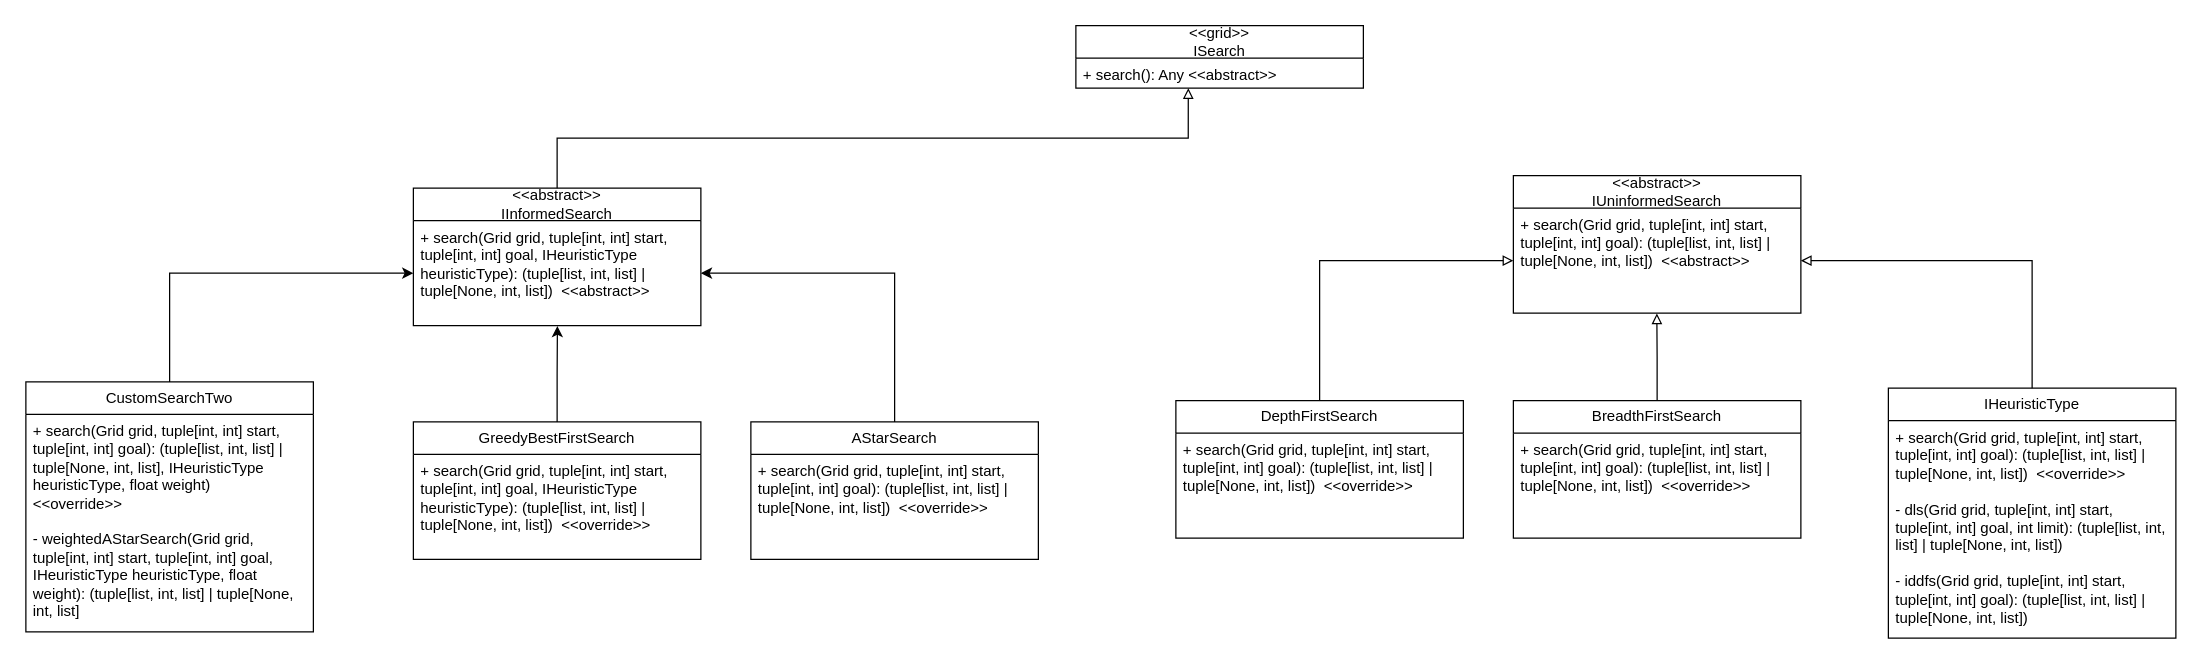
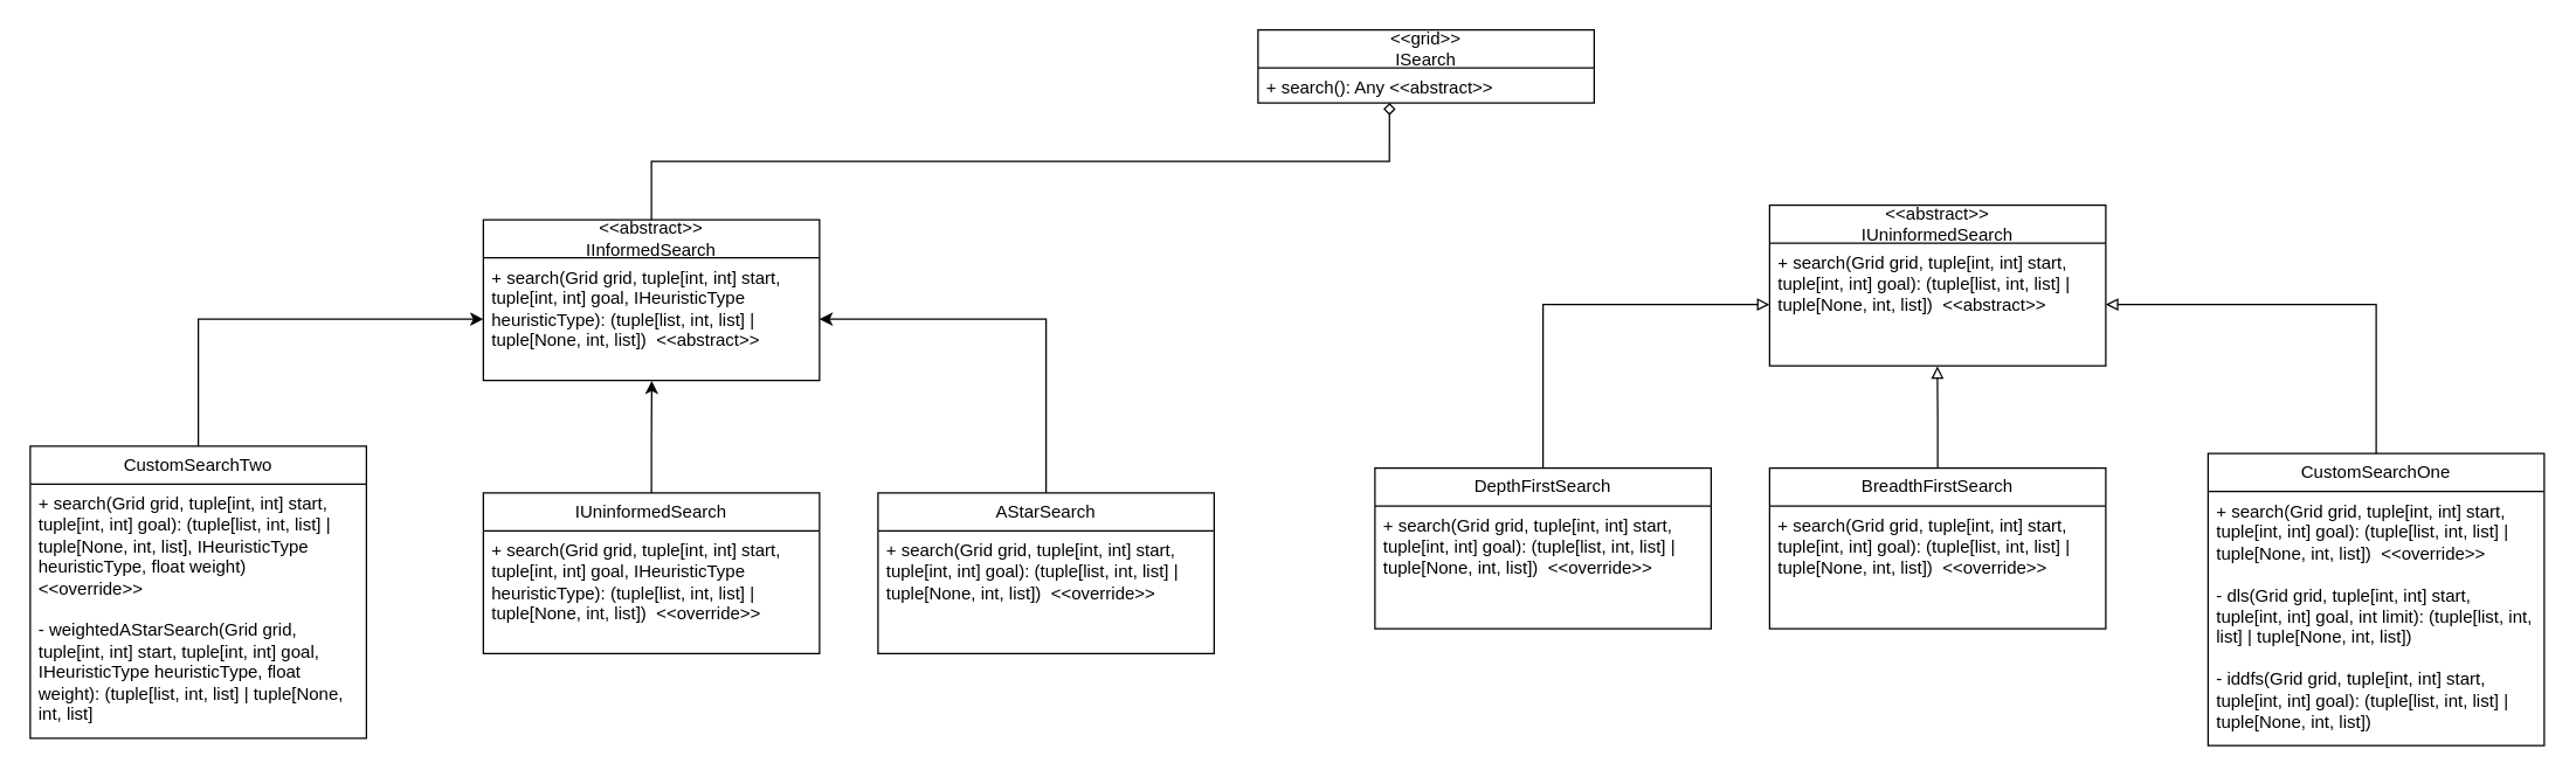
  <mxCell id="0" />
  <mxCell id="1" parent="0" />
  <mxCell id="2" value="&lt;div&gt;&amp;lt;&amp;lt;grid&amp;gt;&amp;gt;&lt;/div&gt;ISearch" style="swimlane;fontStyle=0;childLayout=stackLayout;horizontal=1;startSize=26;fillColor=none;horizontalStack=0;resizeParent=1;resizeParentMax=0;resizeLast=0;collapsible=1;marginBottom=0;whiteSpace=wrap;html=1;" parent="1" vertex="1"><mxGeometry x="860" y="20" width="230" height="50" as="geometry" /></mxCell>
  <mxCell id="3" value="+ search(): Any &amp;lt;&amp;lt;abstract&amp;gt;&amp;gt;" style="text;strokeColor=none;fillColor=none;align=left;verticalAlign=top;spacingLeft=4;spacingRight=4;overflow=hidden;rotatable=0;points=[[0,0.5],[1,0.5]];portConstraint=eastwest;whiteSpace=wrap;html=1;" parent="2" vertex="1"><mxGeometry y="26" width="230" height="24" as="geometry" /></mxCell>
  <mxCell id="4" value="&lt;div&gt;&amp;lt;&amp;lt;abstract&amp;gt;&amp;gt;&lt;/div&gt;IInformedSearch" style="swimlane;fontStyle=0;childLayout=stackLayout;horizontal=1;startSize=26;fillColor=none;horizontalStack=0;resizeParent=1;resizeParentMax=0;resizeLast=0;collapsible=1;marginBottom=0;whiteSpace=wrap;html=1;" parent="1" vertex="1"><mxGeometry x="330" y="150" width="230" height="110" as="geometry" /></mxCell>
  <mxCell id="5" value="+ search(Grid grid, tuple[int, int] start, tuple[int, int] goal, IHeuristicType heuristicType): (tuple[list, int, list] | tuple[None, int, list])&amp;nbsp; &amp;lt;&amp;lt;abstract&amp;gt;&amp;gt;" style="text;strokeColor=none;fillColor=none;align=left;verticalAlign=top;spacingLeft=4;spacingRight=4;overflow=hidden;rotatable=0;points=[[0,0.5],[1,0.5]];portConstraint=eastwest;whiteSpace=wrap;html=1;" parent="4" vertex="1"><mxGeometry y="26" width="230" height="84" as="geometry" /></mxCell>
- <mxCell id="6" style="edgeStyle=orthogonalEdgeStyle;rounded=0;orthogonalLoop=1;jettySize=auto;html=1;exitX=0.5;exitY=0;exitDx=0;exitDy=0;entryX=0.391;entryY=1;entryDx=0;entryDy=0;entryPerimeter=0;endArrow=block;endFill=0;" parent="1" source="4" target="3" edge="1"><mxGeometry relative="1" as="geometry" /></mxCell>
+ <mxCell id="6" style="edgeStyle=orthogonalEdgeStyle;rounded=0;orthogonalLoop=1;jettySize=auto;html=1;exitX=0.5;exitY=0;exitDx=0;exitDy=0;entryX=0.391;entryY=1;entryDx=0;entryDy=0;entryPerimeter=0;endArrow=diamond;endFill=0;" parent="1" source="4" target="3" edge="1"><mxGeometry relative="1" as="geometry" /></mxCell>
  <mxCell id="7" value="&lt;div&gt;&amp;lt;&amp;lt;abstract&amp;gt;&amp;gt;&lt;/div&gt;&lt;div&gt;IUninformedSearch&lt;/div&gt;" style="swimlane;fontStyle=0;childLayout=stackLayout;horizontal=1;startSize=26;fillColor=none;horizontalStack=0;resizeParent=1;resizeParentMax=0;resizeLast=0;collapsible=1;marginBottom=0;whiteSpace=wrap;html=1;" parent="1" vertex="1"><mxGeometry x="1210" y="140" width="230" height="110" as="geometry" /></mxCell>
  <mxCell id="8" value="+ search(Grid grid, tuple[int, int] start, tuple[int, int] goal): (tuple[list, int, list] | tuple[None, int, list])&amp;nbsp; &amp;lt;&amp;lt;abstract&amp;gt;&amp;gt;" style="text;strokeColor=none;fillColor=none;align=left;verticalAlign=top;spacingLeft=4;spacingRight=4;overflow=hidden;rotatable=0;points=[[0,0.5],[1,0.5]];portConstraint=eastwest;whiteSpace=wrap;html=1;" parent="7" vertex="1"><mxGeometry y="26" width="230" height="84" as="geometry" /></mxCell>
  <mxCell id="9" style="edgeStyle=orthogonalEdgeStyle;rounded=0;orthogonalLoop=1;jettySize=auto;html=1;exitX=0.5;exitY=0;exitDx=0;exitDy=0;entryX=0;entryY=0.5;entryDx=0;entryDy=0;endArrow=block;endFill=0;" parent="1" source="10" target="8" edge="1"><mxGeometry relative="1" as="geometry" /></mxCell>
  <mxCell id="10" value="DepthFirstSearch" style="swimlane;fontStyle=0;childLayout=stackLayout;horizontal=1;startSize=26;fillColor=none;horizontalStack=0;resizeParent=1;resizeParentMax=0;resizeLast=0;collapsible=1;marginBottom=0;whiteSpace=wrap;html=1;" parent="1" vertex="1"><mxGeometry x="940" y="320" width="230" height="110" as="geometry" /></mxCell>
  <mxCell id="11" value="+ search(Grid grid, tuple[int, int] start, tuple[int, int] goal): (tuple[list, int, list] | tuple[None, int, list])&amp;nbsp; &amp;lt;&amp;lt;override&amp;gt;&amp;gt;" style="text;strokeColor=none;fillColor=none;align=left;verticalAlign=top;spacingLeft=4;spacingRight=4;overflow=hidden;rotatable=0;points=[[0,0.5],[1,0.5]];portConstraint=eastwest;whiteSpace=wrap;html=1;" parent="10" vertex="1"><mxGeometry y="26" width="230" height="84" as="geometry" /></mxCell>
  <mxCell id="12" style="edgeStyle=orthogonalEdgeStyle;rounded=0;orthogonalLoop=1;jettySize=auto;html=1;exitX=0.5;exitY=0;exitDx=0;exitDy=0;entryX=0.499;entryY=1.003;entryDx=0;entryDy=0;entryPerimeter=0;endArrow=block;endFill=0;" parent="1" source="13" target="8" edge="1"><mxGeometry relative="1" as="geometry"><mxPoint x="1324.811" y="260" as="targetPoint" /></mxGeometry></mxCell>
  <mxCell id="13" value="BreadthFirstSearch" style="swimlane;fontStyle=0;childLayout=stackLayout;horizontal=1;startSize=26;fillColor=none;horizontalStack=0;resizeParent=1;resizeParentMax=0;resizeLast=0;collapsible=1;marginBottom=0;whiteSpace=wrap;html=1;" parent="1" vertex="1"><mxGeometry x="1210" y="320" width="230" height="110" as="geometry" /></mxCell>
  <mxCell id="14" value="+ search(Grid grid, tuple[int, int] start, tuple[int, int] goal): (tuple[list, int, list] | tuple[None, int, list])&amp;nbsp; &amp;lt;&amp;lt;override&amp;gt;&amp;gt;" style="text;strokeColor=none;fillColor=none;align=left;verticalAlign=top;spacingLeft=4;spacingRight=4;overflow=hidden;rotatable=0;points=[[0,0.5],[1,0.5]];portConstraint=eastwest;whiteSpace=wrap;html=1;" parent="13" vertex="1"><mxGeometry y="26" width="230" height="84" as="geometry" /></mxCell>
  <mxCell id="15" style="edgeStyle=orthogonalEdgeStyle;rounded=0;orthogonalLoop=1;jettySize=auto;html=1;exitX=0.5;exitY=0;exitDx=0;exitDy=0;entryX=1;entryY=0.5;entryDx=0;entryDy=0;endArrow=block;endFill=0;" parent="1" source="16" target="8" edge="1"><mxGeometry relative="1" as="geometry" /></mxCell>
- <mxCell id="16" value="IHeuristicType" style="swimlane;fontStyle=0;childLayout=stackLayout;horizontal=1;startSize=26;fillColor=none;horizontalStack=0;resizeParent=1;resizeParentMax=0;resizeLast=0;collapsible=1;marginBottom=0;whiteSpace=wrap;html=1;" parent="1" vertex="1"><mxGeometry x="1510" y="310" width="230" height="200" as="geometry" /></mxCell>
+ <mxCell id="16" value="CustomSearchOne" style="swimlane;fontStyle=0;childLayout=stackLayout;horizontal=1;startSize=26;fillColor=none;horizontalStack=0;resizeParent=1;resizeParentMax=0;resizeLast=0;collapsible=1;marginBottom=0;whiteSpace=wrap;html=1;" parent="1" vertex="1"><mxGeometry x="1510" y="310" width="230" height="200" as="geometry" /></mxCell>
  <mxCell id="17" value="+ search(Grid grid, tuple[int, int] start, tuple[int, int] goal): (tuple[list, int, list] | tuple[None, int, list])&amp;nbsp; &amp;lt;&amp;lt;override&amp;gt;&amp;gt;&lt;div&gt;&lt;br&gt;&lt;/div&gt;&lt;div&gt;- dls&lt;span style=&quot;background-color: initial;&quot;&gt;(Grid grid, tuple[int, int] start, tuple[int, int] goal, int limit): (tuple[list, int, list] | tuple[None, int, list])&amp;nbsp;&lt;/span&gt;&lt;/div&gt;&lt;div&gt;&lt;span style=&quot;background-color: initial;&quot;&gt;&lt;br&gt;&lt;/span&gt;&lt;/div&gt;&lt;div&gt;&lt;span style=&quot;background-color: initial;&quot;&gt;- iddfs&lt;/span&gt;&lt;span style=&quot;background-color: initial;&quot;&gt;(Grid grid, tuple[int, int] start, tuple[int, int] goal): (tuple[list, int, list] | tuple[None, int, list])&amp;nbsp;&lt;/span&gt;&lt;/div&gt;" style="text;strokeColor=none;fillColor=none;align=left;verticalAlign=top;spacingLeft=4;spacingRight=4;overflow=hidden;rotatable=0;points=[[0,0.5],[1,0.5]];portConstraint=eastwest;whiteSpace=wrap;html=1;" parent="16" vertex="1"><mxGeometry y="26" width="230" height="174" as="geometry" /></mxCell>
  <mxCell id="18" style="edgeStyle=orthogonalEdgeStyle;rounded=0;orthogonalLoop=1;jettySize=auto;html=1;exitX=0.5;exitY=0;exitDx=0;exitDy=0;entryX=0.501;entryY=1.004;entryDx=0;entryDy=0;entryPerimeter=0;" parent="1" source="19" target="5" edge="1"><mxGeometry relative="1" as="geometry"><mxPoint x="445.381" y="270" as="targetPoint" /></mxGeometry></mxCell>
- <mxCell id="19" value="GreedyBestFirstSearch" style="swimlane;fontStyle=0;childLayout=stackLayout;horizontal=1;startSize=26;fillColor=none;horizontalStack=0;resizeParent=1;resizeParentMax=0;resizeLast=0;collapsible=1;marginBottom=0;whiteSpace=wrap;html=1;" parent="1" vertex="1"><mxGeometry x="330" y="337" width="230" height="110" as="geometry" /></mxCell>
+ <mxCell id="19" value="IUninformedSearch" style="swimlane;fontStyle=0;childLayout=stackLayout;horizontal=1;startSize=26;fillColor=none;horizontalStack=0;resizeParent=1;resizeParentMax=0;resizeLast=0;collapsible=1;marginBottom=0;whiteSpace=wrap;html=1;" parent="1" vertex="1"><mxGeometry x="330" y="337" width="230" height="110" as="geometry" /></mxCell>
  <mxCell id="20" value="+ search(Grid grid, tuple[int, int] start, tuple[int, int] goal, IHeuristicType heuristicType): (tuple[list, int, list] | tuple[None, int, list])&amp;nbsp; &amp;lt;&amp;lt;override&amp;gt;&amp;gt;" style="text;strokeColor=none;fillColor=none;align=left;verticalAlign=top;spacingLeft=4;spacingRight=4;overflow=hidden;rotatable=0;points=[[0,0.5],[1,0.5]];portConstraint=eastwest;whiteSpace=wrap;html=1;" parent="19" vertex="1"><mxGeometry y="26" width="230" height="84" as="geometry" /></mxCell>
  <mxCell id="21" style="edgeStyle=orthogonalEdgeStyle;rounded=0;orthogonalLoop=1;jettySize=auto;html=1;exitX=0.5;exitY=0;exitDx=0;exitDy=0;entryX=1;entryY=0.5;entryDx=0;entryDy=0;" parent="1" source="22" target="5" edge="1"><mxGeometry relative="1" as="geometry" /></mxCell>
  <mxCell id="22" value="AStarSearch" style="swimlane;fontStyle=0;childLayout=stackLayout;horizontal=1;startSize=26;fillColor=none;horizontalStack=0;resizeParent=1;resizeParentMax=0;resizeLast=0;collapsible=1;marginBottom=0;whiteSpace=wrap;html=1;" parent="1" vertex="1"><mxGeometry x="600" y="337" width="230" height="110" as="geometry" /></mxCell>
  <mxCell id="23" value="+ search(Grid grid, tuple[int, int] start, tuple[int, int] goal): (tuple[list, int, list] | tuple[None, int, list])&amp;nbsp; &amp;lt;&amp;lt;override&amp;gt;&amp;gt;" style="text;strokeColor=none;fillColor=none;align=left;verticalAlign=top;spacingLeft=4;spacingRight=4;overflow=hidden;rotatable=0;points=[[0,0.5],[1,0.5]];portConstraint=eastwest;whiteSpace=wrap;html=1;" parent="22" vertex="1"><mxGeometry y="26" width="230" height="84" as="geometry" /></mxCell>
  <mxCell id="24" style="edgeStyle=orthogonalEdgeStyle;rounded=0;orthogonalLoop=1;jettySize=auto;html=1;exitX=0.5;exitY=0;exitDx=0;exitDy=0;entryX=0;entryY=0.5;entryDx=0;entryDy=0;" parent="1" source="25" target="5" edge="1"><mxGeometry relative="1" as="geometry" /></mxCell>
  <mxCell id="25" value="CustomSearchTwo" style="swimlane;fontStyle=0;childLayout=stackLayout;horizontal=1;startSize=26;fillColor=none;horizontalStack=0;resizeParent=1;resizeParentMax=0;resizeLast=0;collapsible=1;marginBottom=0;whiteSpace=wrap;html=1;" parent="1" vertex="1"><mxGeometry x="20" y="305" width="230" height="200" as="geometry" /></mxCell>
  <mxCell id="26" value="+ search(Grid grid, tuple[int, int] start, tuple[int, int] goal): (tuple[list, int, list] | tuple[None, int, list], IHeuristicType heuristicType, float weight)&amp;nbsp; &amp;lt;&amp;lt;override&amp;gt;&amp;gt;&lt;div&gt;&lt;br&gt;&lt;/div&gt;&lt;div&gt;- weightedAStarSearch(&lt;span style=&quot;background-color: initial;&quot;&gt;Grid grid, tuple[int, int] start, tuple[int, int] goal, IHeuristicType heuristicType, float weight): (tuple[list, int, list] | tuple[None, int, list]&lt;/span&gt;&lt;/div&gt;" style="text;strokeColor=none;fillColor=none;align=left;verticalAlign=top;spacingLeft=4;spacingRight=4;overflow=hidden;rotatable=0;points=[[0,0.5],[1,0.5]];portConstraint=eastwest;whiteSpace=wrap;html=1;" parent="25" vertex="1"><mxGeometry y="26" width="230" height="174" as="geometry" /></mxCell>
